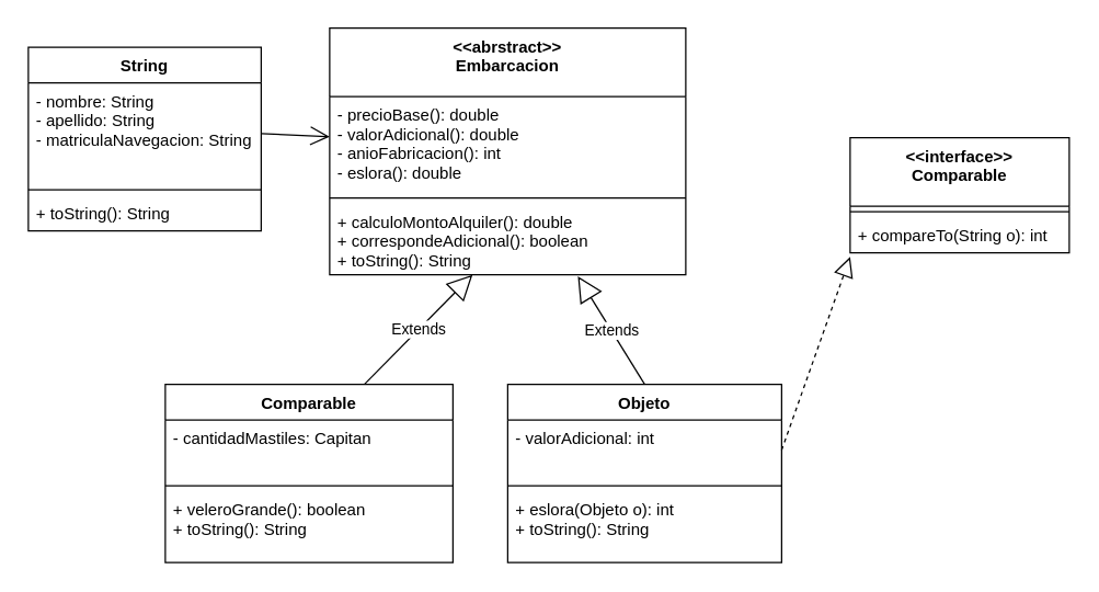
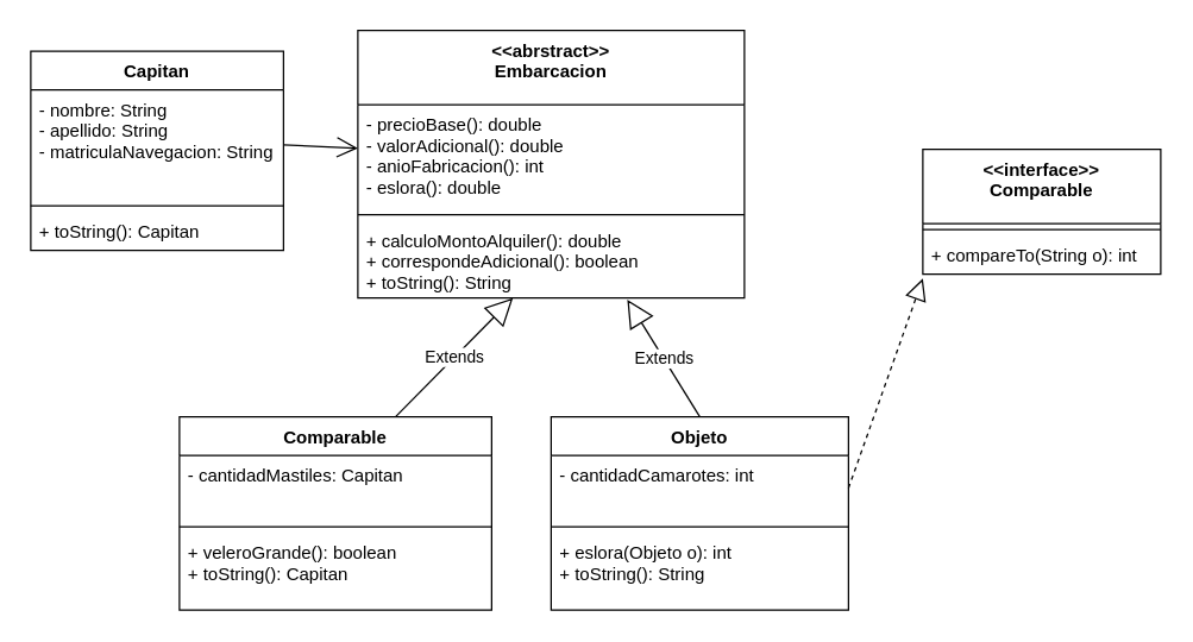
  <mxCell id="0" />
  <mxCell id="1" parent="0" />
- <mxCell id="2" value="String" style="swimlane;fontStyle=1;align=center;verticalAlign=top;childLayout=stackLayout;horizontal=1;startSize=26;horizontalStack=0;resizeParent=1;resizeParentMax=0;resizeLast=0;collapsible=1;marginBottom=0;" parent="1" vertex="1"><mxGeometry x="20" y="34" width="170" height="134" as="geometry" /></mxCell>
+ <mxCell id="2" value="Capitan" style="swimlane;fontStyle=1;align=center;verticalAlign=top;childLayout=stackLayout;horizontal=1;startSize=26;horizontalStack=0;resizeParent=1;resizeParentMax=0;resizeLast=0;collapsible=1;marginBottom=0;" parent="1" vertex="1"><mxGeometry x="20" y="34" width="170" height="134" as="geometry" /></mxCell>
  <mxCell id="3" value="- nombre: String&#10;- apellido: String&#10;- matriculaNavegacion: String" style="text;strokeColor=none;fillColor=none;align=left;verticalAlign=top;spacingLeft=4;spacingRight=4;overflow=hidden;rotatable=0;points=[[0,0.5],[1,0.5]];portConstraint=eastwest;" parent="2" vertex="1"><mxGeometry y="26" width="170" height="74" as="geometry" /></mxCell>
  <mxCell id="4" value="" style="line;strokeWidth=1;fillColor=none;align=left;verticalAlign=middle;spacingTop=-1;spacingLeft=3;spacingRight=3;rotatable=0;labelPosition=right;points=[];portConstraint=eastwest;" parent="2" vertex="1"><mxGeometry y="100" width="170" height="8" as="geometry" /></mxCell>
- <mxCell id="5" value="+ toString(): String" style="text;strokeColor=none;fillColor=none;align=left;verticalAlign=top;spacingLeft=4;spacingRight=4;overflow=hidden;rotatable=0;points=[[0,0.5],[1,0.5]];portConstraint=eastwest;" parent="2" vertex="1"><mxGeometry y="108" width="170" height="26" as="geometry" /></mxCell>
+ <mxCell id="5" value="+ toString(): Capitan" style="text;strokeColor=none;fillColor=none;align=left;verticalAlign=top;spacingLeft=4;spacingRight=4;overflow=hidden;rotatable=0;points=[[0,0.5],[1,0.5]];portConstraint=eastwest;" parent="2" vertex="1"><mxGeometry y="108" width="170" height="26" as="geometry" /></mxCell>
  <mxCell id="6" value="&lt;&lt;abrstract&gt;&gt;&#10;Embarcacion&#10;" style="swimlane;fontStyle=1;align=center;verticalAlign=top;childLayout=stackLayout;horizontal=1;startSize=50;horizontalStack=0;resizeParent=1;resizeParentMax=0;resizeLast=0;collapsible=1;marginBottom=0;" parent="1" vertex="1"><mxGeometry x="240" y="20" width="260" height="180" as="geometry" /></mxCell>
  <mxCell id="7" value="- precioBase(): double&#10;- valorAdicional(): double&#10;- anioFabricacion(): int&#10;- eslora(): double" style="text;strokeColor=none;fillColor=none;align=left;verticalAlign=top;spacingLeft=4;spacingRight=4;overflow=hidden;rotatable=0;points=[[0,0.5],[1,0.5]];portConstraint=eastwest;" parent="6" vertex="1"><mxGeometry y="50" width="260" height="70" as="geometry" /></mxCell>
  <mxCell id="8" value="" style="line;strokeWidth=1;fillColor=none;align=left;verticalAlign=middle;spacingTop=-1;spacingLeft=3;spacingRight=3;rotatable=0;labelPosition=right;points=[];portConstraint=eastwest;" parent="6" vertex="1"><mxGeometry y="120" width="260" height="8" as="geometry" /></mxCell>
  <mxCell id="9" value="+ calculoMontoAlquiler(): double&#10;+ correspondeAdicional(): boolean&#10;+ toString(): String&#10;" style="text;strokeColor=none;fillColor=none;align=left;verticalAlign=top;spacingLeft=4;spacingRight=4;overflow=hidden;rotatable=0;points=[[0,0.5],[1,0.5]];portConstraint=eastwest;" parent="6" vertex="1"><mxGeometry y="128" width="260" height="52" as="geometry" /></mxCell>
  <mxCell id="10" value="Comparable" style="swimlane;fontStyle=1;align=center;verticalAlign=top;childLayout=stackLayout;horizontal=1;startSize=26;horizontalStack=0;resizeParent=1;resizeParentMax=0;resizeLast=0;collapsible=1;marginBottom=0;" parent="1" vertex="1"><mxGeometry x="120" y="280" width="210" height="130" as="geometry" /></mxCell>
  <mxCell id="11" value="- cantidadMastiles: Capitan" style="text;strokeColor=none;fillColor=none;align=left;verticalAlign=top;spacingLeft=4;spacingRight=4;overflow=hidden;rotatable=0;points=[[0,0.5],[1,0.5]];portConstraint=eastwest;" parent="10" vertex="1"><mxGeometry y="26" width="210" height="44" as="geometry" /></mxCell>
  <mxCell id="12" value="" style="line;strokeWidth=1;fillColor=none;align=left;verticalAlign=middle;spacingTop=-1;spacingLeft=3;spacingRight=3;rotatable=0;labelPosition=right;points=[];portConstraint=eastwest;" parent="10" vertex="1"><mxGeometry y="70" width="210" height="8" as="geometry" /></mxCell>
- <mxCell id="13" value="+ veleroGrande(): boolean&#10;+ toString(): String" style="text;strokeColor=none;fillColor=none;align=left;verticalAlign=top;spacingLeft=4;spacingRight=4;overflow=hidden;rotatable=0;points=[[0,0.5],[1,0.5]];portConstraint=eastwest;" parent="10" vertex="1"><mxGeometry y="78" width="210" height="52" as="geometry" /></mxCell>
+ <mxCell id="13" value="+ veleroGrande(): boolean&#10;+ toString(): Capitan" style="text;strokeColor=none;fillColor=none;align=left;verticalAlign=top;spacingLeft=4;spacingRight=4;overflow=hidden;rotatable=0;points=[[0,0.5],[1,0.5]];portConstraint=eastwest;" parent="10" vertex="1"><mxGeometry y="78" width="210" height="52" as="geometry" /></mxCell>
  <mxCell id="14" value="Objeto" style="swimlane;fontStyle=1;align=center;verticalAlign=top;childLayout=stackLayout;horizontal=1;startSize=26;horizontalStack=0;resizeParent=1;resizeParentMax=0;resizeLast=0;collapsible=1;marginBottom=0;" parent="1" vertex="1"><mxGeometry x="370" y="280" width="200" height="130" as="geometry" /></mxCell>
- <mxCell id="15" value="- valorAdicional: int&#10;" style="text;strokeColor=none;fillColor=none;align=left;verticalAlign=top;spacingLeft=4;spacingRight=4;overflow=hidden;rotatable=0;points=[[0,0.5],[1,0.5]];portConstraint=eastwest;" parent="14" vertex="1"><mxGeometry y="26" width="200" height="44" as="geometry" /></mxCell>
+ <mxCell id="15" value="- cantidadCamarotes: int&#10;" style="text;strokeColor=none;fillColor=none;align=left;verticalAlign=top;spacingLeft=4;spacingRight=4;overflow=hidden;rotatable=0;points=[[0,0.5],[1,0.5]];portConstraint=eastwest;" parent="14" vertex="1"><mxGeometry y="26" width="200" height="44" as="geometry" /></mxCell>
  <mxCell id="16" value="" style="line;strokeWidth=1;fillColor=none;align=left;verticalAlign=middle;spacingTop=-1;spacingLeft=3;spacingRight=3;rotatable=0;labelPosition=right;points=[];portConstraint=eastwest;" parent="14" vertex="1"><mxGeometry y="70" width="200" height="8" as="geometry" /></mxCell>
  <mxCell id="17" value="+ eslora(Objeto o): int&#10;+ toString(): String" style="text;strokeColor=none;fillColor=none;align=left;verticalAlign=top;spacingLeft=4;spacingRight=4;overflow=hidden;rotatable=0;points=[[0,0.5],[1,0.5]];portConstraint=eastwest;" parent="14" vertex="1"><mxGeometry y="78" width="200" height="52" as="geometry" /></mxCell>
  <mxCell id="18" value="" style="endArrow=open;endFill=1;endSize=12;html=1;rounded=0;exitX=1;exitY=0.5;exitDx=0;exitDy=0;" parent="1" source="3" target="7" edge="1"><mxGeometry width="160" relative="1" as="geometry"><mxPoint x="210" y="85" as="sourcePoint" /><mxPoint x="470" y="160" as="targetPoint" /></mxGeometry></mxCell>
  <mxCell id="19" value="Extends" style="endArrow=block;endSize=16;endFill=0;html=1;rounded=0;fontSize=11;exitX=0.692;exitY=0;exitDx=0;exitDy=0;exitPerimeter=0;" parent="1" source="10" target="9" edge="1"><mxGeometry width="160" relative="1" as="geometry"><mxPoint x="310" y="160" as="sourcePoint" /><mxPoint x="420" y="190" as="targetPoint" /></mxGeometry></mxCell>
  <mxCell id="20" value="Extends" style="endArrow=block;endSize=16;endFill=0;html=1;rounded=0;fontSize=11;exitX=0.5;exitY=0;exitDx=0;exitDy=0;entryX=0.697;entryY=1.022;entryDx=0;entryDy=0;entryPerimeter=0;" parent="1" source="14" target="9" edge="1"><mxGeometry width="160" relative="1" as="geometry"><mxPoint x="280.72" y="290" as="sourcePoint" /><mxPoint x="430" y="200" as="targetPoint" /></mxGeometry></mxCell>
  <mxCell id="21" value="&lt;&lt;interface&gt;&gt;&#10;Comparable" style="swimlane;fontStyle=1;align=center;verticalAlign=top;childLayout=stackLayout;horizontal=1;startSize=50;horizontalStack=0;resizeParent=1;resizeParentMax=0;resizeLast=0;collapsible=1;marginBottom=0;" parent="1" vertex="1"><mxGeometry x="620" y="100" width="160" height="84" as="geometry" /></mxCell>
  <mxCell id="22" value="" style="line;strokeWidth=1;fillColor=none;align=left;verticalAlign=middle;spacingTop=-1;spacingLeft=3;spacingRight=3;rotatable=0;labelPosition=right;points=[];portConstraint=eastwest;" parent="21" vertex="1"><mxGeometry y="50" width="160" height="8" as="geometry" /></mxCell>
  <mxCell id="23" value="+ compareTo(String o): int" style="text;strokeColor=none;fillColor=none;align=left;verticalAlign=top;spacingLeft=4;spacingRight=4;overflow=hidden;rotatable=0;points=[[0,0.5],[1,0.5]];portConstraint=eastwest;" parent="21" vertex="1"><mxGeometry y="58" width="160" height="26" as="geometry" /></mxCell>
  <mxCell id="24" value="" style="endArrow=block;dashed=1;endFill=0;endSize=12;html=1;rounded=0;fontSize=11;exitX=1;exitY=0.5;exitDx=0;exitDy=0;entryX=0;entryY=0.5;entryDx=0;entryDy=0;" parent="1" source="15" edge="1"><mxGeometry width="160" relative="1" as="geometry"><mxPoint x="320" y="180" as="sourcePoint" /><mxPoint x="620" y="187" as="targetPoint" /></mxGeometry></mxCell>
